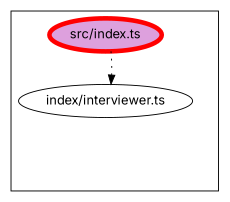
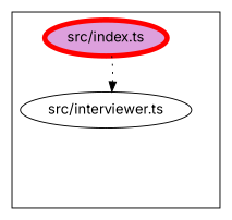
  digraph {
    compound=true
    fontname=Inter
    node [style=filled fontname=Inter]
    edge [style=invis fontname=Inter]
-   n1 [label="index/interviewer.ts" fillcolor=white]
+   n1 [label="src/interviewer.ts" fillcolor=white]
    exit_src [style=invis]
    n3 [color="#ff0000" label="src/index.ts" penwidth=5 fillcolor=plum]
    subgraph cluster_1 {
      color="#000000"
      n1
      exit_src
      n3
    }
    n1 -> exit_src
    n3 -> n1
    n3 -> n1 [color=black style=dotted]
    n3 -> exit_src
  }
